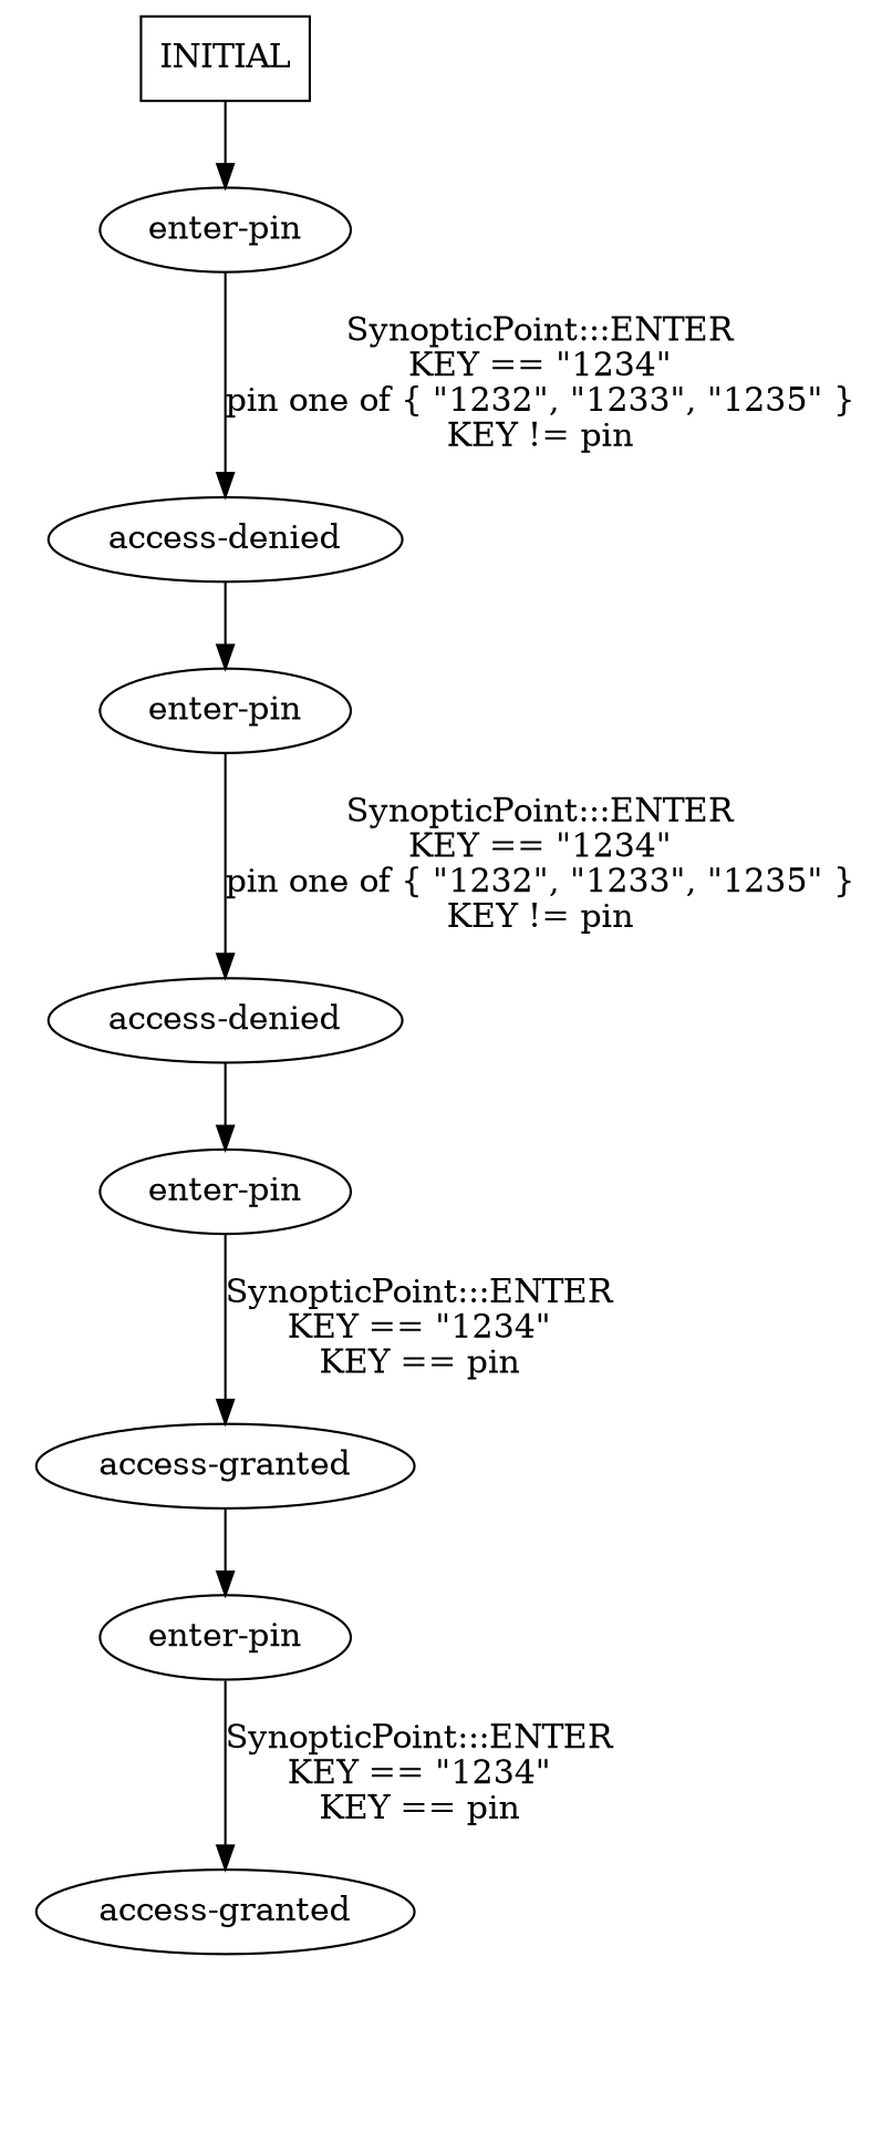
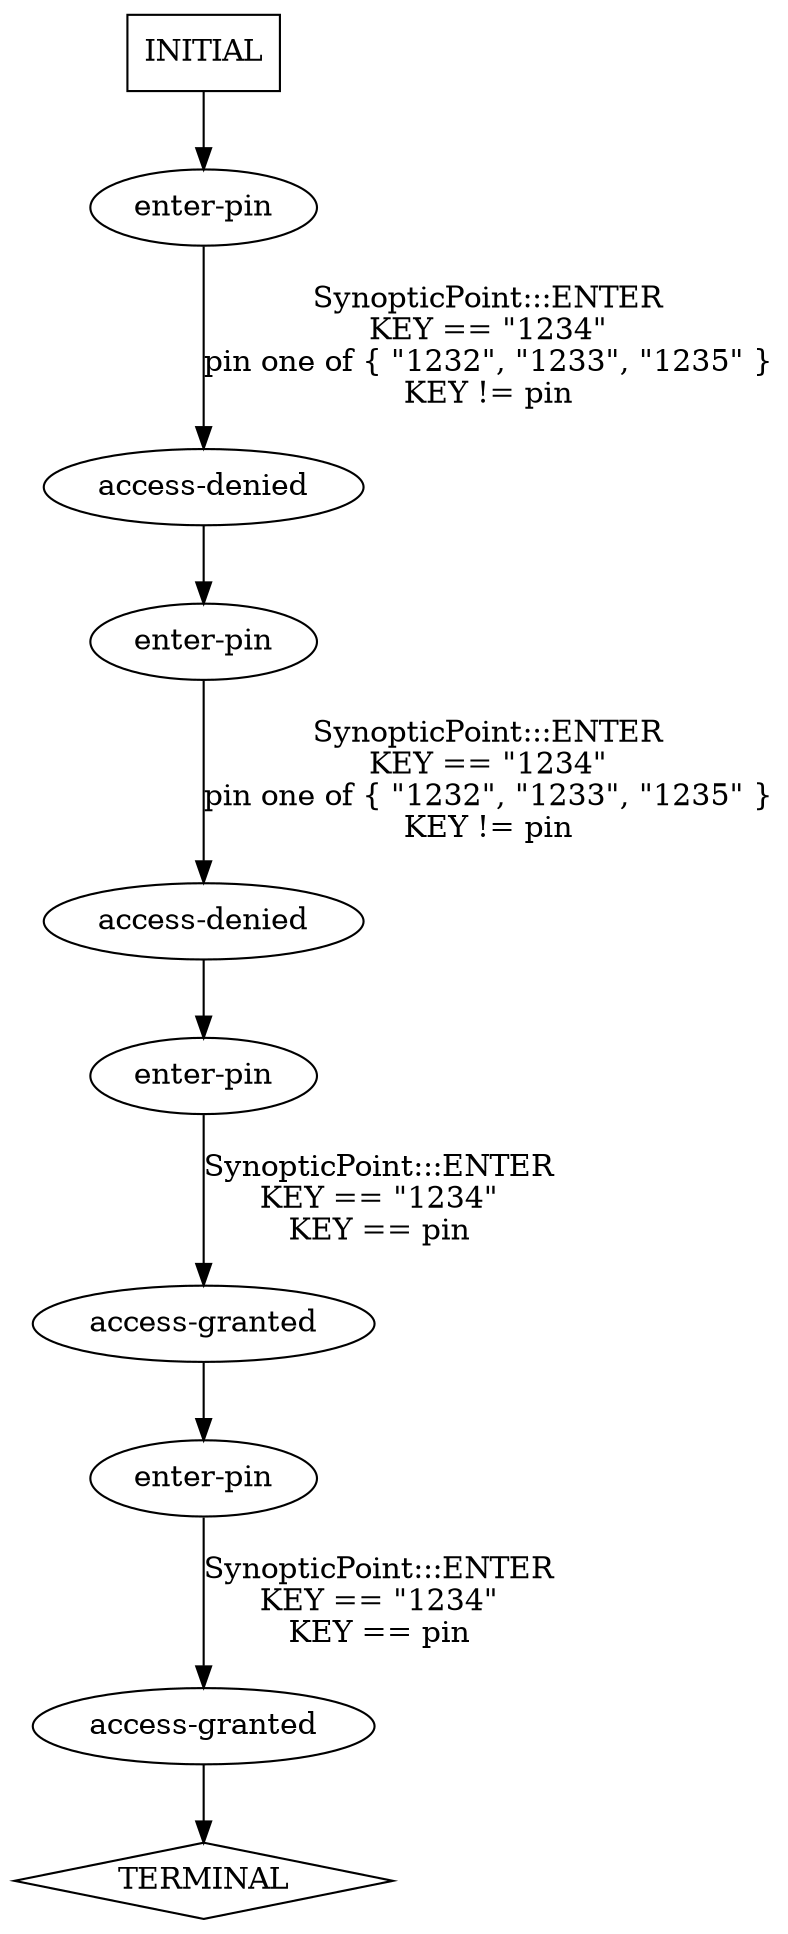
  digraph {
    n1 [label="access-denied"]
    n2 [label="enter-pin"]
    n3 [label="access-denied"]
    n4 [label="enter-pin"]
    n5 [label="access-granted"]
    n6 [label="enter-pin"]
    n7 [label="access-granted"]
+   n8 [label=TERMINAL shape=diamond]
    n9 [label="enter-pin"]
    n10 [label=INITIAL shape=box]
    n1 -> n2
    n2 -> n3 [label="SynopticPoint:::ENTER\nKEY == \"1234\"\npin one of { \"1232\", \"1233\", \"1235\" }\nKEY != pin\n"]
    n3 -> n4
    n4 -> n5 [label="SynopticPoint:::ENTER\nKEY == \"1234\"\nKEY == pin\n"]
    n5 -> n6
    n6 -> n7 [label="SynopticPoint:::ENTER\nKEY == \"1234\"\nKEY == pin\n"]
+   n7 -> n8
    n9 -> n1 [label="SynopticPoint:::ENTER\nKEY == \"1234\"\npin one of { \"1232\", \"1233\", \"1235\" }\nKEY != pin\n"]
    n10 -> n9
  }
